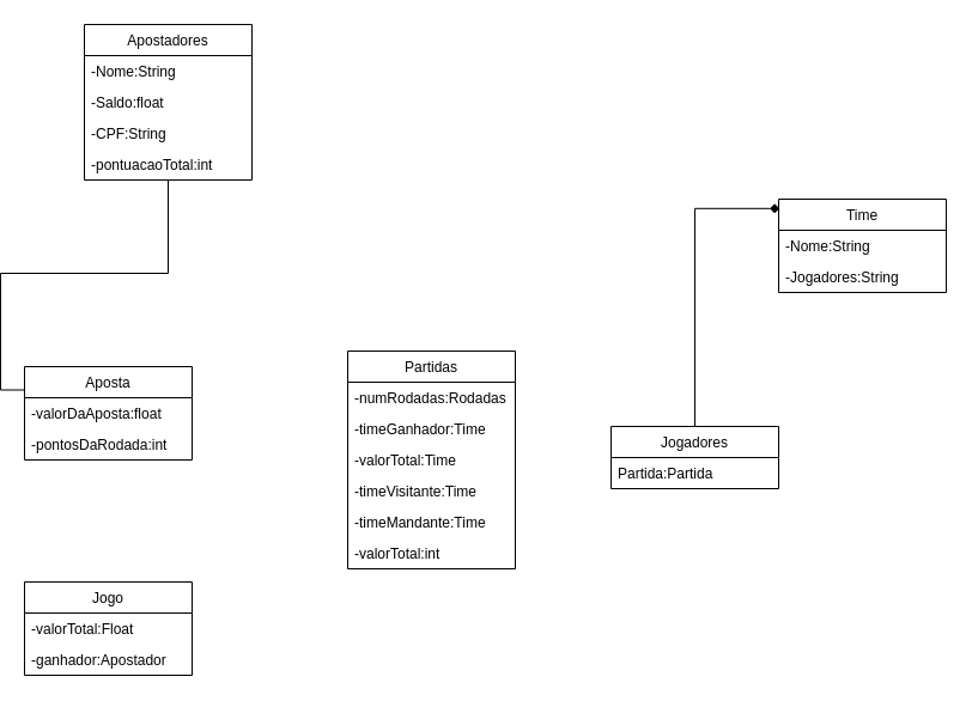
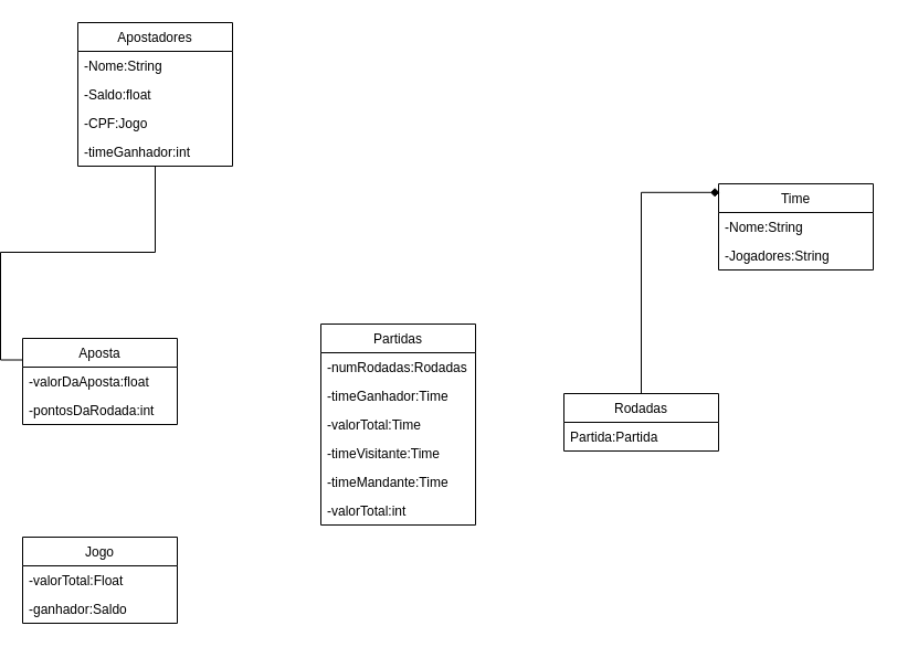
  <mxCell id="0" />
  <mxCell id="1" parent="0" />
  <mxCell id="2" style="edgeStyle=orthogonalEdgeStyle;rounded=0;orthogonalLoop=1;jettySize=auto;html=1;entryX=0;entryY=0.25;entryDx=0;entryDy=0;endArrow=none;" parent="1" source="3" target="8" edge="1"><mxGeometry relative="1" as="geometry" /></mxCell>
  <mxCell id="3" value="Apostadores" style="swimlane;fontStyle=0;childLayout=stackLayout;horizontal=1;startSize=26;fillColor=none;horizontalStack=0;resizeParent=1;resizeParentMax=0;resizeLast=0;collapsible=1;marginBottom=0;" parent="1" vertex="1"><mxGeometry x="70" y="20" width="140" height="130" as="geometry" /></mxCell>
  <mxCell id="4" value="-Nome:String" style="text;strokeColor=none;fillColor=none;align=left;verticalAlign=top;spacingLeft=4;spacingRight=4;overflow=hidden;rotatable=0;points=[[0,0.5],[1,0.5]];portConstraint=eastwest;" parent="3" vertex="1"><mxGeometry y="26" width="140" height="26" as="geometry" /></mxCell>
  <mxCell id="5" value="-Saldo:float" style="text;strokeColor=none;fillColor=none;align=left;verticalAlign=top;spacingLeft=4;spacingRight=4;overflow=hidden;rotatable=0;points=[[0,0.5],[1,0.5]];portConstraint=eastwest;" parent="3" vertex="1"><mxGeometry y="52" width="140" height="26" as="geometry" /></mxCell>
- <mxCell id="6" value="-CPF:String" style="text;strokeColor=none;fillColor=none;align=left;verticalAlign=top;spacingLeft=4;spacingRight=4;overflow=hidden;rotatable=0;points=[[0,0.5],[1,0.5]];portConstraint=eastwest;" parent="3" vertex="1"><mxGeometry y="78" width="140" height="26" as="geometry" /></mxCell>
- <mxCell id="7" value="-pontuacaoTotal:int" style="text;strokeColor=none;fillColor=none;align=left;verticalAlign=top;spacingLeft=4;spacingRight=4;overflow=hidden;rotatable=0;points=[[0,0.5],[1,0.5]];portConstraint=eastwest;" parent="3" vertex="1"><mxGeometry y="104" width="140" height="26" as="geometry" /></mxCell>
+ <mxCell id="6" value="-CPF:Jogo" style="text;strokeColor=none;fillColor=none;align=left;verticalAlign=top;spacingLeft=4;spacingRight=4;overflow=hidden;rotatable=0;points=[[0,0.5],[1,0.5]];portConstraint=eastwest;" parent="3" vertex="1"><mxGeometry y="78" width="140" height="26" as="geometry" /></mxCell>
+ <mxCell id="7" value="-timeGanhador:int" style="text;strokeColor=none;fillColor=none;align=left;verticalAlign=top;spacingLeft=4;spacingRight=4;overflow=hidden;rotatable=0;points=[[0,0.5],[1,0.5]];portConstraint=eastwest;" parent="3" vertex="1"><mxGeometry y="104" width="140" height="26" as="geometry" /></mxCell>
  <mxCell id="8" value="Aposta" style="swimlane;fontStyle=0;childLayout=stackLayout;horizontal=1;startSize=26;fillColor=none;horizontalStack=0;resizeParent=1;resizeParentMax=0;resizeLast=0;collapsible=1;marginBottom=0;" parent="1" vertex="1"><mxGeometry x="20" y="306" width="140" height="78" as="geometry" /></mxCell>
  <mxCell id="9" value="-valorDaAposta:float" style="text;strokeColor=none;fillColor=none;align=left;verticalAlign=top;spacingLeft=4;spacingRight=4;overflow=hidden;rotatable=0;points=[[0,0.5],[1,0.5]];portConstraint=eastwest;" parent="8" vertex="1"><mxGeometry y="26" width="140" height="26" as="geometry" /></mxCell>
  <mxCell id="10" value="-pontosDaRodada:int" style="text;strokeColor=none;fillColor=none;align=left;verticalAlign=top;spacingLeft=4;spacingRight=4;overflow=hidden;rotatable=0;points=[[0,0.5],[1,0.5]];portConstraint=eastwest;" parent="8" vertex="1"><mxGeometry y="52" width="140" height="26" as="geometry" /></mxCell>
  <mxCell id="11" value="Partidas" style="swimlane;fontStyle=0;childLayout=stackLayout;horizontal=1;startSize=26;fillColor=none;horizontalStack=0;resizeParent=1;resizeParentMax=0;resizeLast=0;collapsible=1;marginBottom=0;" parent="1" vertex="1"><mxGeometry x="290" y="293" width="140" height="182" as="geometry" /></mxCell>
  <mxCell id="12" value="-numRodadas:Rodadas" style="text;strokeColor=none;fillColor=none;align=left;verticalAlign=top;spacingLeft=4;spacingRight=4;overflow=hidden;rotatable=0;points=[[0,0.5],[1,0.5]];portConstraint=eastwest;" parent="11" vertex="1"><mxGeometry y="26" width="140" height="26" as="geometry" /></mxCell>
  <mxCell id="13" value="-timeGanhador:Time" style="text;strokeColor=none;fillColor=none;align=left;verticalAlign=top;spacingLeft=4;spacingRight=4;overflow=hidden;rotatable=0;points=[[0,0.5],[1,0.5]];portConstraint=eastwest;" parent="11" vertex="1"><mxGeometry y="52" width="140" height="26" as="geometry" /></mxCell>
  <mxCell id="14" value="-valorTotal:Time" style="text;strokeColor=none;fillColor=none;align=left;verticalAlign=top;spacingLeft=4;spacingRight=4;overflow=hidden;rotatable=0;points=[[0,0.5],[1,0.5]];portConstraint=eastwest;" parent="11" vertex="1"><mxGeometry y="78" width="140" height="26" as="geometry" /></mxCell>
  <mxCell id="15" value="-timeVisitante:Time" style="text;strokeColor=none;fillColor=none;align=left;verticalAlign=top;spacingLeft=4;spacingRight=4;overflow=hidden;rotatable=0;points=[[0,0.5],[1,0.5]];portConstraint=eastwest;" parent="11" vertex="1"><mxGeometry y="104" width="140" height="26" as="geometry" /></mxCell>
  <mxCell id="16" value="-timeMandante:Time" style="text;strokeColor=none;fillColor=none;align=left;verticalAlign=top;spacingLeft=4;spacingRight=4;overflow=hidden;rotatable=0;points=[[0,0.5],[1,0.5]];portConstraint=eastwest;" parent="11" vertex="1"><mxGeometry y="130" width="140" height="26" as="geometry" /></mxCell>
  <mxCell id="17" value="-valorTotal:int" style="text;strokeColor=none;fillColor=none;align=left;verticalAlign=top;spacingLeft=4;spacingRight=4;overflow=hidden;rotatable=0;points=[[0,0.5],[1,0.5]];portConstraint=eastwest;" parent="11" vertex="1"><mxGeometry y="156" width="140" height="26" as="geometry" /></mxCell>
  <mxCell id="18" value="Time" style="swimlane;fontStyle=0;childLayout=stackLayout;horizontal=1;startSize=26;fillColor=none;horizontalStack=0;resizeParent=1;resizeParentMax=0;resizeLast=0;collapsible=1;marginBottom=0;" parent="1" vertex="1"><mxGeometry x="650" y="166" width="140" height="78" as="geometry" /></mxCell>
  <mxCell id="19" value="-Nome:String" style="text;strokeColor=none;fillColor=none;align=left;verticalAlign=top;spacingLeft=4;spacingRight=4;overflow=hidden;rotatable=0;points=[[0,0.5],[1,0.5]];portConstraint=eastwest;" parent="18" vertex="1"><mxGeometry y="26" width="140" height="26" as="geometry" /></mxCell>
  <mxCell id="20" value="-Jogadores:String " style="text;strokeColor=none;fillColor=none;align=left;verticalAlign=top;spacingLeft=4;spacingRight=4;overflow=hidden;rotatable=0;points=[[0,0.5],[1,0.5]];portConstraint=eastwest;" parent="18" vertex="1"><mxGeometry y="52" width="140" height="26" as="geometry" /></mxCell>
  <mxCell id="21" value="Jogo" style="swimlane;fontStyle=0;childLayout=stackLayout;horizontal=1;startSize=26;fillColor=none;horizontalStack=0;resizeParent=1;resizeParentMax=0;resizeLast=0;collapsible=1;marginBottom=0;" parent="1" vertex="1"><mxGeometry x="20" y="486" width="140" height="78" as="geometry" /></mxCell>
  <mxCell id="22" value="-valorTotal:Float" style="text;strokeColor=none;fillColor=none;align=left;verticalAlign=top;spacingLeft=4;spacingRight=4;overflow=hidden;rotatable=0;points=[[0,0.5],[1,0.5]];portConstraint=eastwest;" parent="21" vertex="1"><mxGeometry y="26" width="140" height="26" as="geometry" /></mxCell>
- <mxCell id="23" value="-ganhador:Apostador" style="text;strokeColor=none;fillColor=none;align=left;verticalAlign=top;spacingLeft=4;spacingRight=4;overflow=hidden;rotatable=0;points=[[0,0.5],[1,0.5]];portConstraint=eastwest;" parent="21" vertex="1"><mxGeometry y="52" width="140" height="26" as="geometry" /></mxCell>
+ <mxCell id="23" value="-ganhador:Saldo" style="text;strokeColor=none;fillColor=none;align=left;verticalAlign=top;spacingLeft=4;spacingRight=4;overflow=hidden;rotatable=0;points=[[0,0.5],[1,0.5]];portConstraint=eastwest;" parent="21" vertex="1"><mxGeometry y="52" width="140" height="26" as="geometry" /></mxCell>
  <mxCell id="24" style="edgeStyle=orthogonalEdgeStyle;rounded=0;orthogonalLoop=1;jettySize=auto;html=1;entryX=0.006;entryY=0.1;entryDx=0;entryDy=0;entryPerimeter=0;endArrow=diamond;" parent="1" source="25" target="18" edge="1"><mxGeometry relative="1" as="geometry" /></mxCell>
- <mxCell id="25" value="Jogadores" style="swimlane;fontStyle=0;childLayout=stackLayout;horizontal=1;startSize=26;fillColor=none;horizontalStack=0;resizeParent=1;resizeParentMax=0;resizeLast=0;collapsible=1;marginBottom=0;" parent="1" vertex="1"><mxGeometry x="510" y="356" width="140" height="52" as="geometry" /></mxCell>
+ <mxCell id="25" value="Rodadas" style="swimlane;fontStyle=0;childLayout=stackLayout;horizontal=1;startSize=26;fillColor=none;horizontalStack=0;resizeParent=1;resizeParentMax=0;resizeLast=0;collapsible=1;marginBottom=0;" parent="1" vertex="1"><mxGeometry x="510" y="356" width="140" height="52" as="geometry" /></mxCell>
  <mxCell id="26" value="Partida:Partida" style="text;strokeColor=none;fillColor=none;align=left;verticalAlign=top;spacingLeft=4;spacingRight=4;overflow=hidden;rotatable=0;points=[[0,0.5],[1,0.5]];portConstraint=eastwest;" parent="25" vertex="1"><mxGeometry y="26" width="140" height="26" as="geometry" /></mxCell>
